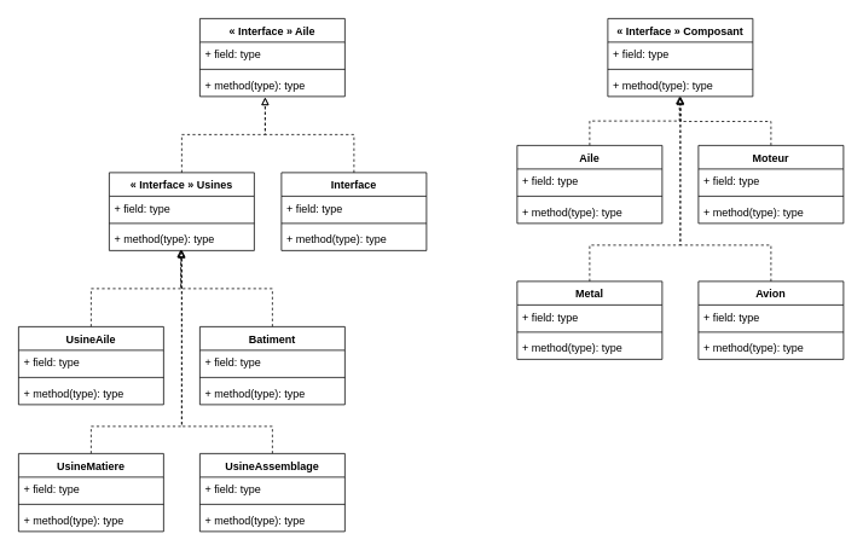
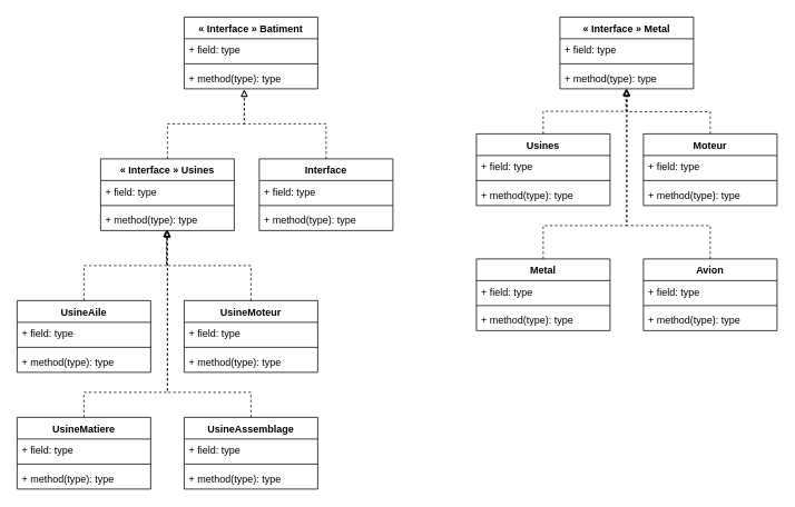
  <mxCell id="0" />
  <mxCell id="1" parent="0" />
  <mxCell id="2" style="edgeStyle=orthogonalEdgeStyle;rounded=0;orthogonalLoop=1;jettySize=auto;html=1;exitX=0.5;exitY=0;exitDx=0;exitDy=0;entryX=0.45;entryY=1.038;entryDx=0;entryDy=0;entryPerimeter=0;dashed=1;endArrow=block;endFill=0;" edge="1" parent="1" source="3" target="11"><mxGeometry relative="1" as="geometry" /></mxCell>
  <mxCell id="3" value="« Interface » Usines" style="swimlane;fontStyle=1;align=center;verticalAlign=top;childLayout=stackLayout;horizontal=1;startSize=26;horizontalStack=0;resizeParent=1;resizeParentMax=0;resizeLast=0;collapsible=1;marginBottom=0;" vertex="1" parent="1"><mxGeometry x="120" y="190" width="160" height="86" as="geometry"><mxRectangle x="270" y="200" width="100" height="30" as="alternateBounds" /></mxGeometry></mxCell>
  <mxCell id="4" value="+ field: type" style="text;strokeColor=none;fillColor=none;align=left;verticalAlign=top;spacingLeft=4;spacingRight=4;overflow=hidden;rotatable=0;points=[[0,0.5],[1,0.5]];portConstraint=eastwest;" vertex="1" parent="3"><mxGeometry y="26" width="160" height="26" as="geometry" /></mxCell>
  <mxCell id="5" value="" style="line;strokeWidth=1;fillColor=none;align=left;verticalAlign=middle;spacingTop=-1;spacingLeft=3;spacingRight=3;rotatable=0;labelPosition=right;points=[];portConstraint=eastwest;" vertex="1" parent="3"><mxGeometry y="52" width="160" height="8" as="geometry" /></mxCell>
  <mxCell id="6" value="+ method(type): type" style="text;strokeColor=none;fillColor=none;align=left;verticalAlign=top;spacingLeft=4;spacingRight=4;overflow=hidden;rotatable=0;points=[[0,0.5],[1,0.5]];portConstraint=eastwest;" vertex="1" parent="3"><mxGeometry y="60" width="160" height="26" as="geometry" /></mxCell>
  <mxCell id="7" style="edgeStyle=orthogonalEdgeStyle;rounded=0;orthogonalLoop=1;jettySize=auto;html=1;exitX=0.5;exitY=0;exitDx=0;exitDy=0;entryX=0.45;entryY=1.038;entryDx=0;entryDy=0;entryPerimeter=0;dashed=1;endArrow=block;endFill=0;" edge="1" parent="1" source="32" target="11"><mxGeometry relative="1" as="geometry" /></mxCell>
- <mxCell id="8" value="« Interface » Aile" style="swimlane;fontStyle=1;align=center;verticalAlign=top;childLayout=stackLayout;horizontal=1;startSize=26;horizontalStack=0;resizeParent=1;resizeParentMax=0;resizeLast=0;collapsible=1;marginBottom=0;" vertex="1" parent="1"><mxGeometry x="220" y="20" width="160" height="86" as="geometry"><mxRectangle x="290" y="90" width="100" height="30" as="alternateBounds" /></mxGeometry></mxCell>
+ <mxCell id="8" value="« Interface » Batiment" style="swimlane;fontStyle=1;align=center;verticalAlign=top;childLayout=stackLayout;horizontal=1;startSize=26;horizontalStack=0;resizeParent=1;resizeParentMax=0;resizeLast=0;collapsible=1;marginBottom=0;" vertex="1" parent="1"><mxGeometry x="220" y="20" width="160" height="86" as="geometry"><mxRectangle x="290" y="90" width="100" height="30" as="alternateBounds" /></mxGeometry></mxCell>
  <mxCell id="9" value="+ field: type" style="text;strokeColor=none;fillColor=none;align=left;verticalAlign=top;spacingLeft=4;spacingRight=4;overflow=hidden;rotatable=0;points=[[0,0.5],[1,0.5]];portConstraint=eastwest;" vertex="1" parent="8"><mxGeometry y="26" width="160" height="26" as="geometry" /></mxCell>
  <mxCell id="10" value="" style="line;strokeWidth=1;fillColor=none;align=left;verticalAlign=middle;spacingTop=-1;spacingLeft=3;spacingRight=3;rotatable=0;labelPosition=right;points=[];portConstraint=eastwest;" vertex="1" parent="8"><mxGeometry y="52" width="160" height="8" as="geometry" /></mxCell>
  <mxCell id="11" value="+ method(type): type" style="text;strokeColor=none;fillColor=none;align=left;verticalAlign=top;spacingLeft=4;spacingRight=4;overflow=hidden;rotatable=0;points=[[0,0.5],[1,0.5]];portConstraint=eastwest;" vertex="1" parent="8"><mxGeometry y="60" width="160" height="26" as="geometry" /></mxCell>
  <mxCell id="12" style="edgeStyle=orthogonalEdgeStyle;rounded=0;orthogonalLoop=1;jettySize=auto;html=1;exitX=0.5;exitY=0;exitDx=0;exitDy=0;entryX=0.494;entryY=0.962;entryDx=0;entryDy=0;entryPerimeter=0;dashed=1;endArrow=block;endFill=0;" edge="1" parent="1" source="13" target="6"><mxGeometry relative="1" as="geometry" /></mxCell>
  <mxCell id="13" value="UsineAile" style="swimlane;fontStyle=1;align=center;verticalAlign=top;childLayout=stackLayout;horizontal=1;startSize=26;horizontalStack=0;resizeParent=1;resizeParentMax=0;resizeLast=0;collapsible=1;marginBottom=0;" vertex="1" parent="1"><mxGeometry x="20" y="360" width="160" height="86" as="geometry" /></mxCell>
  <mxCell id="14" value="+ field: type" style="text;strokeColor=none;fillColor=none;align=left;verticalAlign=top;spacingLeft=4;spacingRight=4;overflow=hidden;rotatable=0;points=[[0,0.5],[1,0.5]];portConstraint=eastwest;" vertex="1" parent="13"><mxGeometry y="26" width="160" height="26" as="geometry" /></mxCell>
  <mxCell id="15" value="" style="line;strokeWidth=1;fillColor=none;align=left;verticalAlign=middle;spacingTop=-1;spacingLeft=3;spacingRight=3;rotatable=0;labelPosition=right;points=[];portConstraint=eastwest;" vertex="1" parent="13"><mxGeometry y="52" width="160" height="8" as="geometry" /></mxCell>
  <mxCell id="16" value="+ method(type): type" style="text;strokeColor=none;fillColor=none;align=left;verticalAlign=top;spacingLeft=4;spacingRight=4;overflow=hidden;rotatable=0;points=[[0,0.5],[1,0.5]];portConstraint=eastwest;" vertex="1" parent="13"><mxGeometry y="60" width="160" height="26" as="geometry" /></mxCell>
  <mxCell id="17" style="edgeStyle=orthogonalEdgeStyle;rounded=0;orthogonalLoop=1;jettySize=auto;html=1;exitX=0.5;exitY=0;exitDx=0;exitDy=0;entryX=0.494;entryY=0.962;entryDx=0;entryDy=0;entryPerimeter=0;dashed=1;endArrow=block;endFill=0;" edge="1" parent="1" source="18" target="6"><mxGeometry relative="1" as="geometry" /></mxCell>
- <mxCell id="18" value="Batiment" style="swimlane;fontStyle=1;align=center;verticalAlign=top;childLayout=stackLayout;horizontal=1;startSize=26;horizontalStack=0;resizeParent=1;resizeParentMax=0;resizeLast=0;collapsible=1;marginBottom=0;" vertex="1" parent="1"><mxGeometry x="220" y="360" width="160" height="86" as="geometry" /></mxCell>
+ <mxCell id="18" value="UsineMoteur" style="swimlane;fontStyle=1;align=center;verticalAlign=top;childLayout=stackLayout;horizontal=1;startSize=26;horizontalStack=0;resizeParent=1;resizeParentMax=0;resizeLast=0;collapsible=1;marginBottom=0;" vertex="1" parent="1"><mxGeometry x="220" y="360" width="160" height="86" as="geometry" /></mxCell>
  <mxCell id="19" value="+ field: type" style="text;strokeColor=none;fillColor=none;align=left;verticalAlign=top;spacingLeft=4;spacingRight=4;overflow=hidden;rotatable=0;points=[[0,0.5],[1,0.5]];portConstraint=eastwest;" vertex="1" parent="18"><mxGeometry y="26" width="160" height="26" as="geometry" /></mxCell>
  <mxCell id="20" value="" style="line;strokeWidth=1;fillColor=none;align=left;verticalAlign=middle;spacingTop=-1;spacingLeft=3;spacingRight=3;rotatable=0;labelPosition=right;points=[];portConstraint=eastwest;" vertex="1" parent="18"><mxGeometry y="52" width="160" height="8" as="geometry" /></mxCell>
  <mxCell id="21" value="+ method(type): type" style="text;strokeColor=none;fillColor=none;align=left;verticalAlign=top;spacingLeft=4;spacingRight=4;overflow=hidden;rotatable=0;points=[[0,0.5],[1,0.5]];portConstraint=eastwest;" vertex="1" parent="18"><mxGeometry y="60" width="160" height="26" as="geometry" /></mxCell>
  <mxCell id="22" style="edgeStyle=orthogonalEdgeStyle;rounded=0;orthogonalLoop=1;jettySize=auto;html=1;exitX=0.5;exitY=0;exitDx=0;exitDy=0;dashed=1;endArrow=block;endFill=0;" edge="1" parent="1" source="28"><mxGeometry relative="1" as="geometry"><mxPoint x="200" y="276" as="targetPoint" /><Array as="points"><mxPoint x="300" y="470" /><mxPoint x="200" y="470" /></Array></mxGeometry></mxCell>
  <mxCell id="23" style="edgeStyle=orthogonalEdgeStyle;rounded=0;orthogonalLoop=1;jettySize=auto;html=1;exitX=0.5;exitY=0;exitDx=0;exitDy=0;dashed=1;endArrow=block;endFill=0;" edge="1" parent="1" source="24"><mxGeometry relative="1" as="geometry"><mxPoint x="200" y="275" as="targetPoint" /><Array as="points"><mxPoint x="100" y="470" /><mxPoint x="200" y="470" /></Array></mxGeometry></mxCell>
  <mxCell id="24" value="UsineMatiere" style="swimlane;fontStyle=1;align=center;verticalAlign=top;childLayout=stackLayout;horizontal=1;startSize=26;horizontalStack=0;resizeParent=1;resizeParentMax=0;resizeLast=0;collapsible=1;marginBottom=0;" vertex="1" parent="1"><mxGeometry x="20" y="500" width="160" height="86" as="geometry" /></mxCell>
  <mxCell id="25" value="+ field: type" style="text;strokeColor=none;fillColor=none;align=left;verticalAlign=top;spacingLeft=4;spacingRight=4;overflow=hidden;rotatable=0;points=[[0,0.5],[1,0.5]];portConstraint=eastwest;" vertex="1" parent="24"><mxGeometry y="26" width="160" height="26" as="geometry" /></mxCell>
  <mxCell id="26" value="" style="line;strokeWidth=1;fillColor=none;align=left;verticalAlign=middle;spacingTop=-1;spacingLeft=3;spacingRight=3;rotatable=0;labelPosition=right;points=[];portConstraint=eastwest;" vertex="1" parent="24"><mxGeometry y="52" width="160" height="8" as="geometry" /></mxCell>
  <mxCell id="27" value="+ method(type): type" style="text;strokeColor=none;fillColor=none;align=left;verticalAlign=top;spacingLeft=4;spacingRight=4;overflow=hidden;rotatable=0;points=[[0,0.5],[1,0.5]];portConstraint=eastwest;" vertex="1" parent="24"><mxGeometry y="60" width="160" height="26" as="geometry" /></mxCell>
  <mxCell id="28" value="UsineAssemblage" style="swimlane;fontStyle=1;align=center;verticalAlign=top;childLayout=stackLayout;horizontal=1;startSize=26;horizontalStack=0;resizeParent=1;resizeParentMax=0;resizeLast=0;collapsible=1;marginBottom=0;" vertex="1" parent="1"><mxGeometry x="220" y="500" width="160" height="86" as="geometry" /></mxCell>
  <mxCell id="29" value="+ field: type" style="text;strokeColor=none;fillColor=none;align=left;verticalAlign=top;spacingLeft=4;spacingRight=4;overflow=hidden;rotatable=0;points=[[0,0.5],[1,0.5]];portConstraint=eastwest;" vertex="1" parent="28"><mxGeometry y="26" width="160" height="26" as="geometry" /></mxCell>
  <mxCell id="30" value="" style="line;strokeWidth=1;fillColor=none;align=left;verticalAlign=middle;spacingTop=-1;spacingLeft=3;spacingRight=3;rotatable=0;labelPosition=right;points=[];portConstraint=eastwest;" vertex="1" parent="28"><mxGeometry y="52" width="160" height="8" as="geometry" /></mxCell>
  <mxCell id="31" value="+ method(type): type" style="text;strokeColor=none;fillColor=none;align=left;verticalAlign=top;spacingLeft=4;spacingRight=4;overflow=hidden;rotatable=0;points=[[0,0.5],[1,0.5]];portConstraint=eastwest;" vertex="1" parent="28"><mxGeometry y="60" width="160" height="26" as="geometry" /></mxCell>
  <mxCell id="32" value="Interface" style="swimlane;fontStyle=1;align=center;verticalAlign=top;childLayout=stackLayout;horizontal=1;startSize=26;horizontalStack=0;resizeParent=1;resizeParentMax=0;resizeLast=0;collapsible=1;marginBottom=0;" vertex="1" parent="1"><mxGeometry x="310" y="190" width="160" height="86" as="geometry" /></mxCell>
  <mxCell id="33" value="+ field: type" style="text;strokeColor=none;fillColor=none;align=left;verticalAlign=top;spacingLeft=4;spacingRight=4;overflow=hidden;rotatable=0;points=[[0,0.5],[1,0.5]];portConstraint=eastwest;" vertex="1" parent="32"><mxGeometry y="26" width="160" height="26" as="geometry" /></mxCell>
  <mxCell id="34" value="" style="line;strokeWidth=1;fillColor=none;align=left;verticalAlign=middle;spacingTop=-1;spacingLeft=3;spacingRight=3;rotatable=0;labelPosition=right;points=[];portConstraint=eastwest;" vertex="1" parent="32"><mxGeometry y="52" width="160" height="8" as="geometry" /></mxCell>
  <mxCell id="35" value="+ method(type): type" style="text;strokeColor=none;fillColor=none;align=left;verticalAlign=top;spacingLeft=4;spacingRight=4;overflow=hidden;rotatable=0;points=[[0,0.5],[1,0.5]];portConstraint=eastwest;" vertex="1" parent="32"><mxGeometry y="60" width="160" height="26" as="geometry" /></mxCell>
- <mxCell id="36" value="« Interface » Composant" style="swimlane;fontStyle=1;align=center;verticalAlign=top;childLayout=stackLayout;horizontal=1;startSize=26;horizontalStack=0;resizeParent=1;resizeParentMax=0;resizeLast=0;collapsible=1;marginBottom=0;" vertex="1" parent="1"><mxGeometry x="670" y="20" width="160" height="86" as="geometry" /></mxCell>
+ <mxCell id="36" value="« Interface » Metal" style="swimlane;fontStyle=1;align=center;verticalAlign=top;childLayout=stackLayout;horizontal=1;startSize=26;horizontalStack=0;resizeParent=1;resizeParentMax=0;resizeLast=0;collapsible=1;marginBottom=0;" vertex="1" parent="1"><mxGeometry x="670" y="20" width="160" height="86" as="geometry" /></mxCell>
  <mxCell id="37" value="+ field: type" style="text;strokeColor=none;fillColor=none;align=left;verticalAlign=top;spacingLeft=4;spacingRight=4;overflow=hidden;rotatable=0;points=[[0,0.5],[1,0.5]];portConstraint=eastwest;" vertex="1" parent="36"><mxGeometry y="26" width="160" height="26" as="geometry" /></mxCell>
  <mxCell id="38" value="" style="line;strokeWidth=1;fillColor=none;align=left;verticalAlign=middle;spacingTop=-1;spacingLeft=3;spacingRight=3;rotatable=0;labelPosition=right;points=[];portConstraint=eastwest;" vertex="1" parent="36"><mxGeometry y="52" width="160" height="8" as="geometry" /></mxCell>
  <mxCell id="39" value="+ method(type): type" style="text;strokeColor=none;fillColor=none;align=left;verticalAlign=top;spacingLeft=4;spacingRight=4;overflow=hidden;rotatable=0;points=[[0,0.5],[1,0.5]];portConstraint=eastwest;" vertex="1" parent="36"><mxGeometry y="60" width="160" height="26" as="geometry" /></mxCell>
  <mxCell id="40" style="edgeStyle=orthogonalEdgeStyle;rounded=0;orthogonalLoop=1;jettySize=auto;html=1;exitX=0.5;exitY=0;exitDx=0;exitDy=0;entryX=0.494;entryY=1;entryDx=0;entryDy=0;entryPerimeter=0;dashed=1;endArrow=block;endFill=0;" edge="1" parent="1" source="41" target="39"><mxGeometry relative="1" as="geometry" /></mxCell>
- <mxCell id="41" value="Aile" style="swimlane;fontStyle=1;align=center;verticalAlign=top;childLayout=stackLayout;horizontal=1;startSize=26;horizontalStack=0;resizeParent=1;resizeParentMax=0;resizeLast=0;collapsible=1;marginBottom=0;" vertex="1" parent="1"><mxGeometry x="570" y="160" width="160" height="86" as="geometry" /></mxCell>
+ <mxCell id="41" value="Usines" style="swimlane;fontStyle=1;align=center;verticalAlign=top;childLayout=stackLayout;horizontal=1;startSize=26;horizontalStack=0;resizeParent=1;resizeParentMax=0;resizeLast=0;collapsible=1;marginBottom=0;" vertex="1" parent="1"><mxGeometry x="570" y="160" width="160" height="86" as="geometry" /></mxCell>
  <mxCell id="42" value="+ field: type" style="text;strokeColor=none;fillColor=none;align=left;verticalAlign=top;spacingLeft=4;spacingRight=4;overflow=hidden;rotatable=0;points=[[0,0.5],[1,0.5]];portConstraint=eastwest;" vertex="1" parent="41"><mxGeometry y="26" width="160" height="26" as="geometry" /></mxCell>
  <mxCell id="43" value="" style="line;strokeWidth=1;fillColor=none;align=left;verticalAlign=middle;spacingTop=-1;spacingLeft=3;spacingRight=3;rotatable=0;labelPosition=right;points=[];portConstraint=eastwest;" vertex="1" parent="41"><mxGeometry y="52" width="160" height="8" as="geometry" /></mxCell>
  <mxCell id="44" value="+ method(type): type" style="text;strokeColor=none;fillColor=none;align=left;verticalAlign=top;spacingLeft=4;spacingRight=4;overflow=hidden;rotatable=0;points=[[0,0.5],[1,0.5]];portConstraint=eastwest;" vertex="1" parent="41"><mxGeometry y="60" width="160" height="26" as="geometry" /></mxCell>
  <mxCell id="45" style="edgeStyle=orthogonalEdgeStyle;rounded=0;orthogonalLoop=1;jettySize=auto;html=1;exitX=0.5;exitY=0;exitDx=0;exitDy=0;dashed=1;endArrow=block;endFill=0;" edge="1" parent="1" source="46"><mxGeometry relative="1" as="geometry"><mxPoint x="750" y="106" as="targetPoint" /></mxGeometry></mxCell>
  <mxCell id="46" value="Moteur" style="swimlane;fontStyle=1;align=center;verticalAlign=top;childLayout=stackLayout;horizontal=1;startSize=26;horizontalStack=0;resizeParent=1;resizeParentMax=0;resizeLast=0;collapsible=1;marginBottom=0;" vertex="1" parent="1"><mxGeometry x="770" y="160" width="160" height="86" as="geometry" /></mxCell>
  <mxCell id="47" value="+ field: type" style="text;strokeColor=none;fillColor=none;align=left;verticalAlign=top;spacingLeft=4;spacingRight=4;overflow=hidden;rotatable=0;points=[[0,0.5],[1,0.5]];portConstraint=eastwest;" vertex="1" parent="46"><mxGeometry y="26" width="160" height="26" as="geometry" /></mxCell>
  <mxCell id="48" value="" style="line;strokeWidth=1;fillColor=none;align=left;verticalAlign=middle;spacingTop=-1;spacingLeft=3;spacingRight=3;rotatable=0;labelPosition=right;points=[];portConstraint=eastwest;" vertex="1" parent="46"><mxGeometry y="52" width="160" height="8" as="geometry" /></mxCell>
  <mxCell id="49" value="+ method(type): type" style="text;strokeColor=none;fillColor=none;align=left;verticalAlign=top;spacingLeft=4;spacingRight=4;overflow=hidden;rotatable=0;points=[[0,0.5],[1,0.5]];portConstraint=eastwest;" vertex="1" parent="46"><mxGeometry y="60" width="160" height="26" as="geometry" /></mxCell>
  <mxCell id="50" style="edgeStyle=orthogonalEdgeStyle;rounded=0;orthogonalLoop=1;jettySize=auto;html=1;exitX=0.5;exitY=0;exitDx=0;exitDy=0;dashed=1;endArrow=block;endFill=0;" edge="1" parent="1" source="51"><mxGeometry relative="1" as="geometry"><mxPoint x="750" y="106" as="targetPoint" /><Array as="points"><mxPoint x="650" y="270" /><mxPoint x="750" y="270" /></Array></mxGeometry></mxCell>
  <mxCell id="51" value="Metal" style="swimlane;fontStyle=1;align=center;verticalAlign=top;childLayout=stackLayout;horizontal=1;startSize=26;horizontalStack=0;resizeParent=1;resizeParentMax=0;resizeLast=0;collapsible=1;marginBottom=0;" vertex="1" parent="1"><mxGeometry x="570" y="310" width="160" height="86" as="geometry" /></mxCell>
  <mxCell id="52" value="+ field: type" style="text;strokeColor=none;fillColor=none;align=left;verticalAlign=top;spacingLeft=4;spacingRight=4;overflow=hidden;rotatable=0;points=[[0,0.5],[1,0.5]];portConstraint=eastwest;" vertex="1" parent="51"><mxGeometry y="26" width="160" height="26" as="geometry" /></mxCell>
  <mxCell id="53" value="" style="line;strokeWidth=1;fillColor=none;align=left;verticalAlign=middle;spacingTop=-1;spacingLeft=3;spacingRight=3;rotatable=0;labelPosition=right;points=[];portConstraint=eastwest;" vertex="1" parent="51"><mxGeometry y="52" width="160" height="8" as="geometry" /></mxCell>
  <mxCell id="54" value="+ method(type): type" style="text;strokeColor=none;fillColor=none;align=left;verticalAlign=top;spacingLeft=4;spacingRight=4;overflow=hidden;rotatable=0;points=[[0,0.5],[1,0.5]];portConstraint=eastwest;" vertex="1" parent="51"><mxGeometry y="60" width="160" height="26" as="geometry" /></mxCell>
  <mxCell id="55" style="edgeStyle=orthogonalEdgeStyle;rounded=0;orthogonalLoop=1;jettySize=auto;html=1;exitX=0.5;exitY=0;exitDx=0;exitDy=0;dashed=1;endArrow=block;endFill=0;" edge="1" parent="1" source="56"><mxGeometry relative="1" as="geometry"><mxPoint x="750" y="107" as="targetPoint" /><Array as="points"><mxPoint x="850" y="270" /><mxPoint x="750" y="270" /></Array></mxGeometry></mxCell>
  <mxCell id="56" value="Avion" style="swimlane;fontStyle=1;align=center;verticalAlign=top;childLayout=stackLayout;horizontal=1;startSize=26;horizontalStack=0;resizeParent=1;resizeParentMax=0;resizeLast=0;collapsible=1;marginBottom=0;" vertex="1" parent="1"><mxGeometry x="770" y="310" width="160" height="86" as="geometry" /></mxCell>
  <mxCell id="57" value="+ field: type" style="text;strokeColor=none;fillColor=none;align=left;verticalAlign=top;spacingLeft=4;spacingRight=4;overflow=hidden;rotatable=0;points=[[0,0.5],[1,0.5]];portConstraint=eastwest;" vertex="1" parent="56"><mxGeometry y="26" width="160" height="26" as="geometry" /></mxCell>
  <mxCell id="58" value="" style="line;strokeWidth=1;fillColor=none;align=left;verticalAlign=middle;spacingTop=-1;spacingLeft=3;spacingRight=3;rotatable=0;labelPosition=right;points=[];portConstraint=eastwest;" vertex="1" parent="56"><mxGeometry y="52" width="160" height="8" as="geometry" /></mxCell>
  <mxCell id="59" value="+ method(type): type" style="text;strokeColor=none;fillColor=none;align=left;verticalAlign=top;spacingLeft=4;spacingRight=4;overflow=hidden;rotatable=0;points=[[0,0.5],[1,0.5]];portConstraint=eastwest;" vertex="1" parent="56"><mxGeometry y="60" width="160" height="26" as="geometry" /></mxCell>
